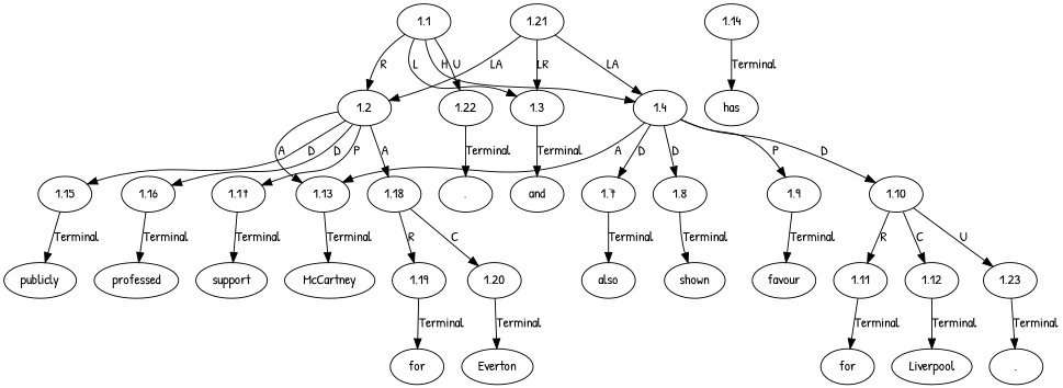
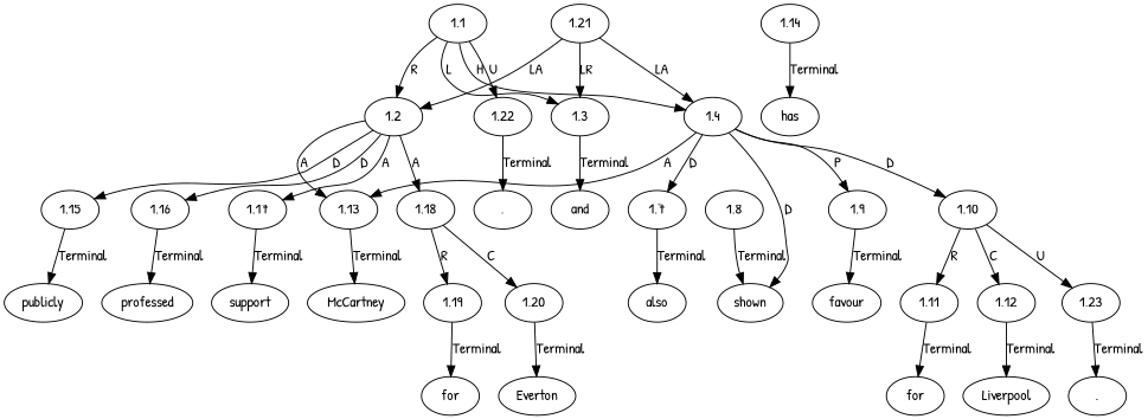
  digraph {
    fontname="Patrick Hand"
    node [fontname="Patrick Hand" ordering=out]
    edge [fontname="Patrick Hand" ordering=out]
    n1 [label=McCartney]
    n2 [label=also]
    n3 [label=shown]
    n4 [label=favour]
    n5 [label=for]
    n6 [label=Liverpool]
    n7 [label="."]
    n8 [label=has]
    n9 [label=publicly]
    n10 [label=professed]
    n11 [label=support]
    n12 [label=for]
    n13 [label=Everton]
    n14 [label=","]
    n15 [label=and]
    n16 [label=1.1]
    n17 [label=1.2]
    n18 [label=1.3]
    n19 [label=1.4]
    n20 [label=1.22]
    n21 [label=1.13]
    n22 [label=1.15]
    n23 [label=1.16]
    n24 [label=1.17]
    n25 [label=1.18]
    n26 [label=1.7]
    n27 [label=1.8]
    n28 [label=1.9]
    n29 [label=1.10]
    n30 [label=1.14]
    n31 [label=1.19]
    n32 [label=1.20]
    n33 [label=1.11]
    n34 [label=1.12]
    n35 [label=1.23]
    n36 [label=1.21]
    n16 -> n17 [label=R]
    n16 -> n18 [label=L]
    n16 -> n19 [label=H]
    n16 -> n20 [label=U]
    n17 -> n21 [label=A]
    n17 -> n22 [label=D]
    n17 -> n23 [label=D]
-   n17 -> n24 [label=P]
+   n17 -> n24 [label=A]
    n17 -> n25 [label=A]
    n18 -> n15 [label=Terminal]
    n19 -> n21 [label=A]
    n19 -> n26 [label=D]
-   n19 -> n27 [label=D]
+   n19 -> n3 [label=D]
    n19 -> n28 [label=P]
    n19 -> n29 [label=D]
    n20 -> n14 [label=Terminal]
    n21 -> n1 [label=Terminal]
    n22 -> n9 [label=Terminal]
    n23 -> n10 [label=Terminal]
    n24 -> n11 [label=Terminal]
    n25 -> n31 [label=R]
    n25 -> n32 [label=C]
    n26 -> n2 [label=Terminal]
    n27 -> n3 [label=Terminal]
    n28 -> n4 [label=Terminal]
    n29 -> n33 [label=R]
    n29 -> n34 [label=C]
    n29 -> n35 [label=U]
    n30 -> n8 [label=Terminal]
    n31 -> n12 [label=Terminal]
    n32 -> n13 [label=Terminal]
    n33 -> n5 [label=Terminal]
    n34 -> n6 [label=Terminal]
    n35 -> n7 [label=Terminal]
    n36 -> n17 [label=LA]
    n36 -> n18 [label=LR]
    n36 -> n19 [label=LA]
  }
